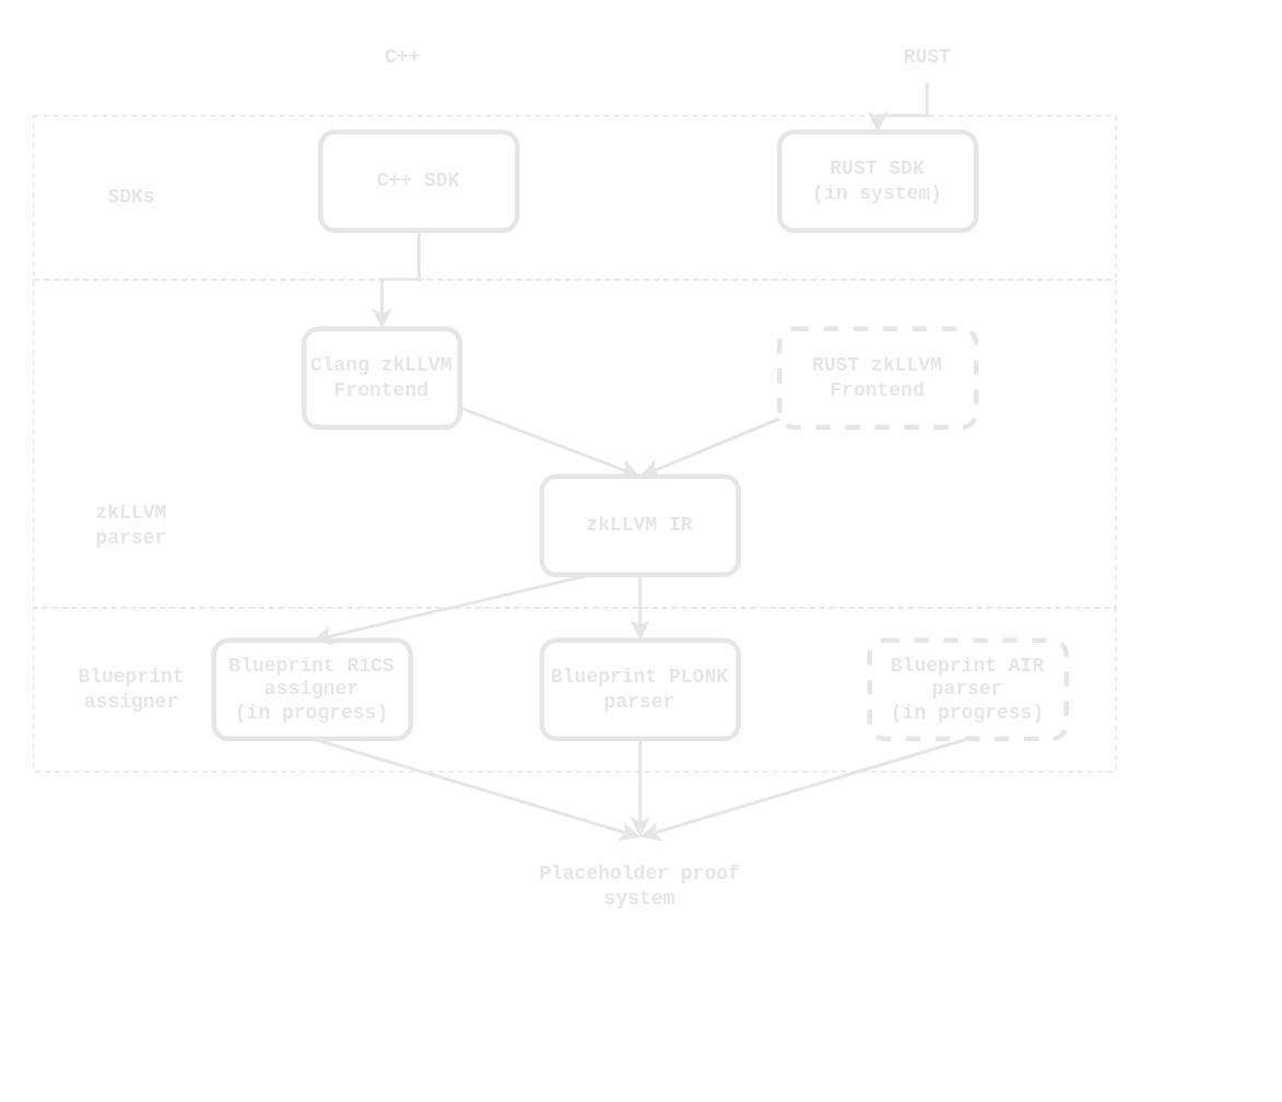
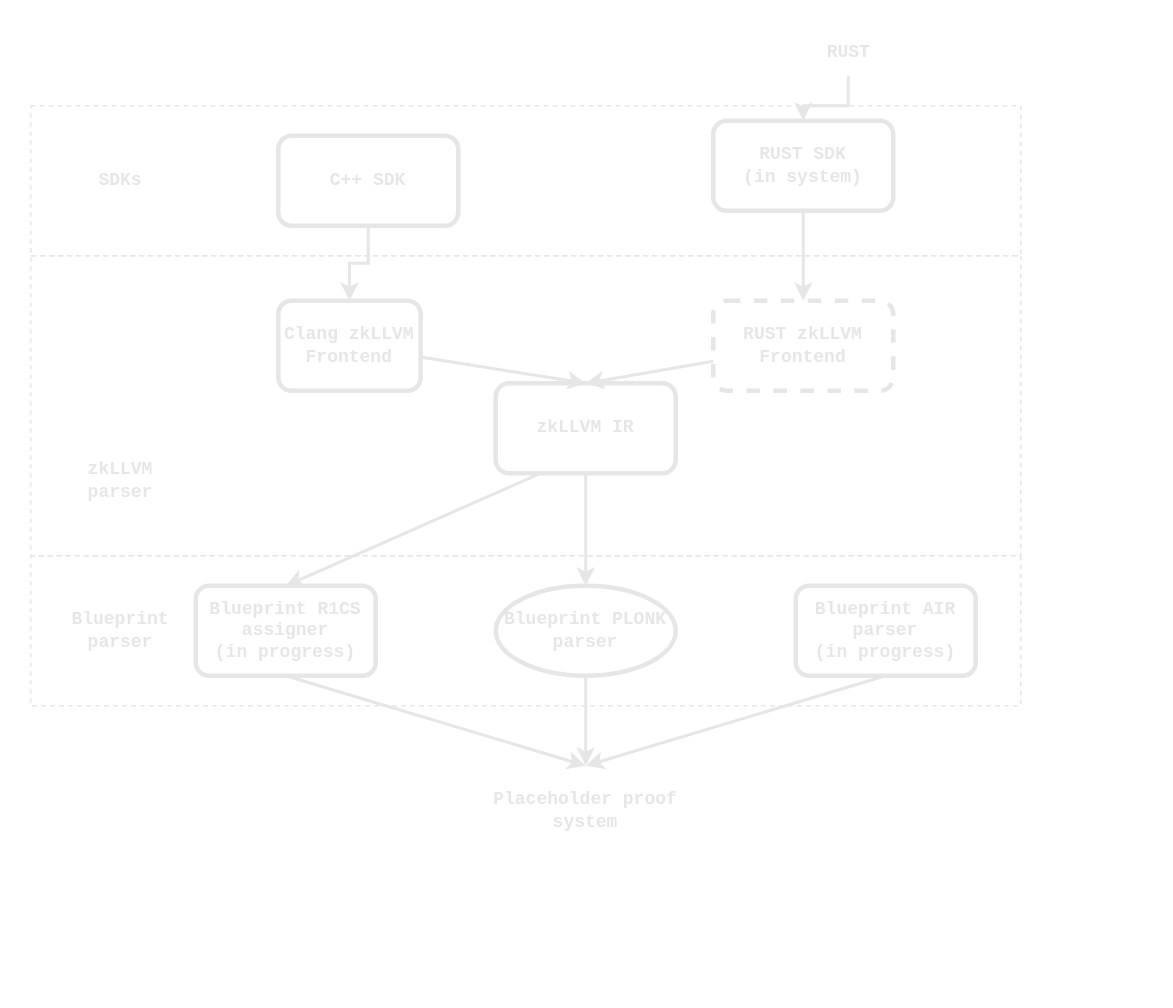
  <mxCell id="0" />
  <mxCell id="1" parent="0" />
  <mxCell id="2" value="" style="rounded=0;whiteSpace=wrap;html=1;dashed=1;fillColor=none;fontFamily=Courier New;fontColor=#E6E6E6;strokeColor=#E6E6E6;" parent="1" vertex="1"><mxGeometry x="20" y="370" width="660" height="100" as="geometry" /></mxCell>
  <mxCell id="3" value="" style="rounded=0;whiteSpace=wrap;html=1;dashed=1;fillColor=none;fontFamily=Courier New;fontColor=#E6E6E6;strokeColor=#E6E6E6;" parent="1" vertex="1"><mxGeometry x="20" y="170" width="660" height="200" as="geometry" /></mxCell>
  <mxCell id="4" value="" style="rounded=0;whiteSpace=wrap;html=1;dashed=1;fillColor=none;fontFamily=Courier New;fontColor=#E6E6E6;strokeColor=#E6E6E6;" parent="1" vertex="1"><mxGeometry x="20" y="70" width="660" height="100" as="geometry" /></mxCell>
  <mxCell id="5" style="rounded=0;orthogonalLoop=1;jettySize=auto;html=1;entryX=0.5;entryY=0;entryDx=0;entryDy=0;strokeColor=#E6E6E6;fontFamily=Courier New;labelBackgroundColor=default;strokeWidth=2;" parent="1" source="6" target="16" edge="1"><mxGeometry relative="1" as="geometry" /></mxCell>
  <mxCell id="6" value="&lt;div&gt;Clang zkLLVM Frontend&lt;/div&gt;" style="rounded=1;whiteSpace=wrap;html=1;fillColor=none;strokeColor=#E6E6E6;fontFamily=Courier New;fontColor=#E6E6E6;fontStyle=1;labelBackgroundColor=none;strokeWidth=3;" parent="1" vertex="1"><mxGeometry x="185" y="200" width="95" height="60" as="geometry" /></mxCell>
  <mxCell id="7" style="edgeStyle=orthogonalEdgeStyle;rounded=0;orthogonalLoop=1;jettySize=auto;html=1;entryX=0.5;entryY=0;entryDx=0;entryDy=0;strokeColor=#E6E6E6;exitX=0.5;exitY=1;exitDx=0;exitDy=0;fontFamily=Courier New;strokeWidth=2;" parent="1" source="28" target="6" edge="1"><mxGeometry relative="1" as="geometry" /></mxCell>
- <mxCell id="8" value="&lt;div&gt;C++&lt;/div&gt;" style="text;html=1;align=center;verticalAlign=middle;resizable=0;points=[];autosize=1;strokeColor=none;fillColor=none;fontFamily=Courier New;fontColor=#E6E6E6;fontStyle=1" parent="1" vertex="1"><mxGeometry x="220" y="20" width="50" height="30" as="geometry" /></mxCell>
  <mxCell id="9" style="edgeStyle=none;rounded=0;orthogonalLoop=1;jettySize=auto;html=1;entryX=0.5;entryY=0;entryDx=0;entryDy=0;strokeColor=#E6E6E6;fontFamily=Courier New;strokeWidth=2;" parent="1" source="10" target="16" edge="1"><mxGeometry relative="1" as="geometry" /></mxCell>
  <mxCell id="10" value="RUST zkLLVM Frontend" style="rounded=1;whiteSpace=wrap;html=1;fillColor=none;strokeColor=#E6E6E6;fontFamily=Courier New;fontColor=#E6E6E6;fontStyle=1;labelBackgroundColor=none;strokeWidth=3;dashed=1;" parent="1" vertex="1"><mxGeometry x="475" y="200" width="120" height="60" as="geometry" /></mxCell>
+ <mxCell id="11" style="edgeStyle=orthogonalEdgeStyle;rounded=0;orthogonalLoop=1;jettySize=auto;html=1;entryX=0.5;entryY=0;entryDx=0;entryDy=0;strokeColor=#E6E6E6;exitX=0.5;exitY=1;exitDx=0;exitDy=0;fontFamily=Courier New;strokeWidth=2;" parent="1" source="29" target="10" edge="1"><mxGeometry relative="1" as="geometry" /></mxCell>
  <mxCell id="12" style="edgeStyle=orthogonalEdgeStyle;rounded=0;orthogonalLoop=1;jettySize=auto;html=1;entryX=0.5;entryY=0;entryDx=0;entryDy=0;strokeColor=#E6E6E6;fontFamily=Courier New;labelBackgroundColor=default;strokeWidth=2;" parent="1" source="13" target="29" edge="1"><mxGeometry relative="1" as="geometry" /></mxCell>
  <mxCell id="13" value="RUST" style="text;html=1;align=center;verticalAlign=middle;resizable=0;points=[];autosize=1;strokeColor=none;fillColor=none;fontFamily=Courier New;fontColor=#E6E6E6;fontStyle=1" parent="1" vertex="1"><mxGeometry x="540" y="20" width="50" height="30" as="geometry" /></mxCell>
  <mxCell id="14" style="edgeStyle=none;rounded=0;orthogonalLoop=1;jettySize=auto;html=1;entryX=0.5;entryY=0;entryDx=0;entryDy=0;strokeColor=#E6E6E6;exitX=0.5;exitY=1;exitDx=0;exitDy=0;fontFamily=Courier New;strokeWidth=2;" parent="1" source="16" target="20" edge="1"><mxGeometry relative="1" as="geometry" /></mxCell>
  <mxCell id="15" style="edgeStyle=none;rounded=0;orthogonalLoop=1;jettySize=auto;html=1;exitX=0.25;exitY=1;exitDx=0;exitDy=0;entryX=0.5;entryY=0;entryDx=0;entryDy=0;strokeColor=#E6E6E6;fontFamily=Courier New;labelBackgroundColor=default;strokeWidth=2;" parent="1" source="16" target="27" edge="1"><mxGeometry relative="1" as="geometry" /></mxCell>
- <mxCell id="16" value="zkLLVM IR" style="rounded=1;whiteSpace=wrap;html=1;strokeColor=#E6E6E6;fillColor=none;fontFamily=Courier New;fontColor=#E6E6E6;fontStyle=1;labelBackgroundColor=none;strokeWidth=3;" parent="1" vertex="1"><mxGeometry x="330" y="290" width="120" height="60" as="geometry" /></mxCell>
+ <mxCell id="16" value="zkLLVM IR" style="rounded=1;whiteSpace=wrap;html=1;strokeColor=#E6E6E6;fillColor=none;fontFamily=Courier New;fontColor=#E6E6E6;fontStyle=1;labelBackgroundColor=none;strokeWidth=3;" parent="1" vertex="1"><mxGeometry x="330" y="255" width="120" height="60" as="geometry" /></mxCell>
  <mxCell id="17" style="edgeStyle=none;rounded=0;orthogonalLoop=1;jettySize=auto;html=1;exitX=0.5;exitY=1;exitDx=0;exitDy=0;entryX=0.5;entryY=0;entryDx=0;entryDy=0;" parent="1" edge="1"><mxGeometry relative="1" as="geometry"><mxPoint x="130" y="650" as="sourcePoint" /></mxGeometry></mxCell>
  <mxCell id="18" value="Placeholder proof system" style="text;html=1;strokeColor=none;fillColor=none;align=center;verticalAlign=middle;whiteSpace=wrap;rounded=0;fontFamily=Courier New;fontColor=#E6E6E6;fontStyle=1" parent="1" vertex="1"><mxGeometry x="305" y="510" width="170" height="60" as="geometry" /></mxCell>
  <mxCell id="19" style="edgeStyle=none;rounded=0;orthogonalLoop=1;jettySize=auto;html=1;exitX=0.5;exitY=1;exitDx=0;exitDy=0;entryX=0.5;entryY=0;entryDx=0;entryDy=0;startArrow=none;strokeColor=#E6E6E6;fontFamily=Courier New;labelBackgroundColor=default;strokeWidth=2;" parent="1" source="20" target="18" edge="1"><mxGeometry relative="1" as="geometry"><mxPoint x="310" y="590" as="targetPoint" /><mxPoint x="390" y="550" as="sourcePoint" /></mxGeometry></mxCell>
- <mxCell id="20" value="Blueprint PLONK parser" style="rounded=1;whiteSpace=wrap;html=1;strokeColor=#E6E6E6;fillColor=none;fontFamily=Courier New;fontColor=#E6E6E6;fontStyle=1;labelBackgroundColor=none;strokeWidth=3;" parent="1" vertex="1"><mxGeometry x="330" y="390" width="120" height="60" as="geometry" /></mxCell>
+ <mxCell id="20" value="Blueprint PLONK parser" style="ellipse;whiteSpace=wrap;html=1;strokeColor=#E6E6E6;fillColor=none;fontFamily=Courier New;fontColor=#E6E6E6;fontStyle=1;labelBackgroundColor=none;strokeWidth=3;" parent="1" vertex="1"><mxGeometry x="330" y="390" width="120" height="60" as="geometry" /></mxCell>
  <mxCell id="21" style="edgeStyle=none;rounded=0;orthogonalLoop=1;jettySize=auto;html=1;exitX=0.5;exitY=1;exitDx=0;exitDy=0;entryX=0.5;entryY=0;entryDx=0;entryDy=0;" parent="1" edge="1"><mxGeometry relative="1" as="geometry"><mxPoint x="310" y="650" as="sourcePoint" /></mxGeometry></mxCell>
  <mxCell id="22" style="edgeStyle=none;rounded=0;orthogonalLoop=1;jettySize=auto;html=1;exitX=0.5;exitY=1;exitDx=0;exitDy=0;entryX=0.5;entryY=0;entryDx=0;entryDy=0;" parent="1" edge="1"><mxGeometry relative="1" as="geometry"><mxPoint x="580" y="650" as="sourcePoint" /></mxGeometry></mxCell>
  <mxCell id="23" style="edgeStyle=none;rounded=0;orthogonalLoop=1;jettySize=auto;html=1;exitX=0.5;exitY=1;exitDx=0;exitDy=0;entryX=0.5;entryY=0;entryDx=0;entryDy=0;strokeColor=#E6E6E6;fontFamily=Courier New;labelBackgroundColor=default;strokeWidth=2;" parent="1" source="24" target="18" edge="1"><mxGeometry relative="1" as="geometry"><mxPoint x="760" y="590" as="targetPoint" /><mxPoint x="590" y="550" as="sourcePoint" /></mxGeometry></mxCell>
- <mxCell id="24" value="&lt;div&gt;Blueprint AIR parser&lt;/div&gt;(in progress)" style="rounded=1;whiteSpace=wrap;html=1;strokeColor=#E6E6E6;fillColor=none;fontFamily=Courier New;fontColor=#E6E6E6;fontStyle=1;labelBackgroundColor=none;strokeWidth=3;dashed=1;" parent="1" vertex="1"><mxGeometry x="530" y="390" width="120" height="60" as="geometry" /></mxCell>
+ <mxCell id="24" value="&lt;div&gt;Blueprint AIR parser&lt;/div&gt;(in progress)" style="rounded=1;whiteSpace=wrap;html=1;strokeColor=#E6E6E6;fillColor=none;fontFamily=Courier New;fontColor=#E6E6E6;fontStyle=1;labelBackgroundColor=none;strokeWidth=3;" parent="1" vertex="1"><mxGeometry x="530" y="390" width="120" height="60" as="geometry" /></mxCell>
  <mxCell id="25" style="edgeStyle=none;rounded=0;orthogonalLoop=1;jettySize=auto;html=1;exitX=0.5;exitY=1;exitDx=0;exitDy=0;entryX=0.5;entryY=0;entryDx=0;entryDy=0;" parent="1" edge="1"><mxGeometry relative="1" as="geometry"><mxPoint x="760" y="650" as="sourcePoint" /></mxGeometry></mxCell>
  <mxCell id="26" style="edgeStyle=none;rounded=0;orthogonalLoop=1;jettySize=auto;html=1;exitX=0.5;exitY=1;exitDx=0;exitDy=0;entryX=0.5;entryY=0;entryDx=0;entryDy=0;strokeColor=#E6E6E6;fontFamily=Courier New;labelBackgroundColor=default;strokeWidth=2;" parent="1" source="27" target="18" edge="1"><mxGeometry relative="1" as="geometry"><mxPoint x="190" y="550" as="sourcePoint" /></mxGeometry></mxCell>
  <mxCell id="27" value="&lt;div&gt;Blueprint R1CS assigner&lt;/div&gt;&lt;div&gt;(in progress)&lt;br&gt;&lt;/div&gt;" style="rounded=1;whiteSpace=wrap;html=1;strokeColor=#E6E6E6;fillColor=none;fontFamily=Courier New;fontColor=#E6E6E6;fontStyle=1;labelBackgroundColor=none;strokeWidth=3;" parent="1" vertex="1"><mxGeometry x="130" y="390" width="120" height="60" as="geometry" /></mxCell>
- <mxCell id="28" value="C++ SDK" style="rounded=1;whiteSpace=wrap;html=1;fillColor=none;strokeColor=#E6E6E6;fontFamily=Courier New;fontColor=#E6E6E6;fontStyle=1;labelBackgroundColor=none;strokeWidth=3;" parent="1" vertex="1"><mxGeometry x="195" y="80" width="120" height="60" as="geometry" /></mxCell>
+ <mxCell id="28" value="C++ SDK" style="rounded=1;whiteSpace=wrap;html=1;fillColor=none;strokeColor=#E6E6E6;fontFamily=Courier New;fontColor=#E6E6E6;fontStyle=1;labelBackgroundColor=none;strokeWidth=3;" parent="1" vertex="1"><mxGeometry x="185" y="90" width="120" height="60" as="geometry" /></mxCell>
  <mxCell id="29" value="&lt;div&gt;RUST SDK&lt;/div&gt;(in system)" style="rounded=1;whiteSpace=wrap;html=1;fillColor=none;strokeColor=#E6E6E6;fontFamily=Courier New;fontColor=#E6E6E6;fontStyle=1;labelBackgroundColor=none;strokeWidth=3;" parent="1" vertex="1"><mxGeometry x="475" y="80" width="120" height="60" as="geometry" /></mxCell>
  <mxCell id="30" value="&lt;div&gt;zkLLVM&lt;/div&gt;&lt;div&gt;parser&lt;br&gt;&lt;/div&gt;" style="text;html=1;strokeColor=none;fillColor=none;align=center;verticalAlign=middle;whiteSpace=wrap;rounded=0;dashed=1;fontFamily=Courier New;fontColor=#E6E6E6;fontStyle=1" parent="1" vertex="1"><mxGeometry x="50" y="305" width="60" height="30" as="geometry" /></mxCell>
- <mxCell id="31" value="&lt;div&gt;Blueprint&lt;/div&gt;assigner" style="text;html=1;strokeColor=none;fillColor=none;align=center;verticalAlign=middle;whiteSpace=wrap;rounded=0;dashed=1;fontFamily=Courier New;fontColor=#E6E6E6;fontStyle=1" parent="1" vertex="1"><mxGeometry x="50" y="405" width="60" height="30" as="geometry" /></mxCell>
+ <mxCell id="31" value="&lt;div&gt;Blueprint&lt;/div&gt;parser" style="text;html=1;strokeColor=none;fillColor=none;align=center;verticalAlign=middle;whiteSpace=wrap;rounded=0;dashed=1;fontFamily=Courier New;fontColor=#E6E6E6;fontStyle=1" parent="1" vertex="1"><mxGeometry x="50" y="405" width="60" height="30" as="geometry" /></mxCell>
  <mxCell id="32" value="SDKs" style="text;html=1;strokeColor=none;fillColor=none;align=center;verticalAlign=middle;whiteSpace=wrap;rounded=0;dashed=1;fontFamily=Courier New;fontColor=#E6E6E6;fontStyle=1" parent="1" vertex="1"><mxGeometry x="50" y="105" width="60" height="30" as="geometry" /></mxCell>
